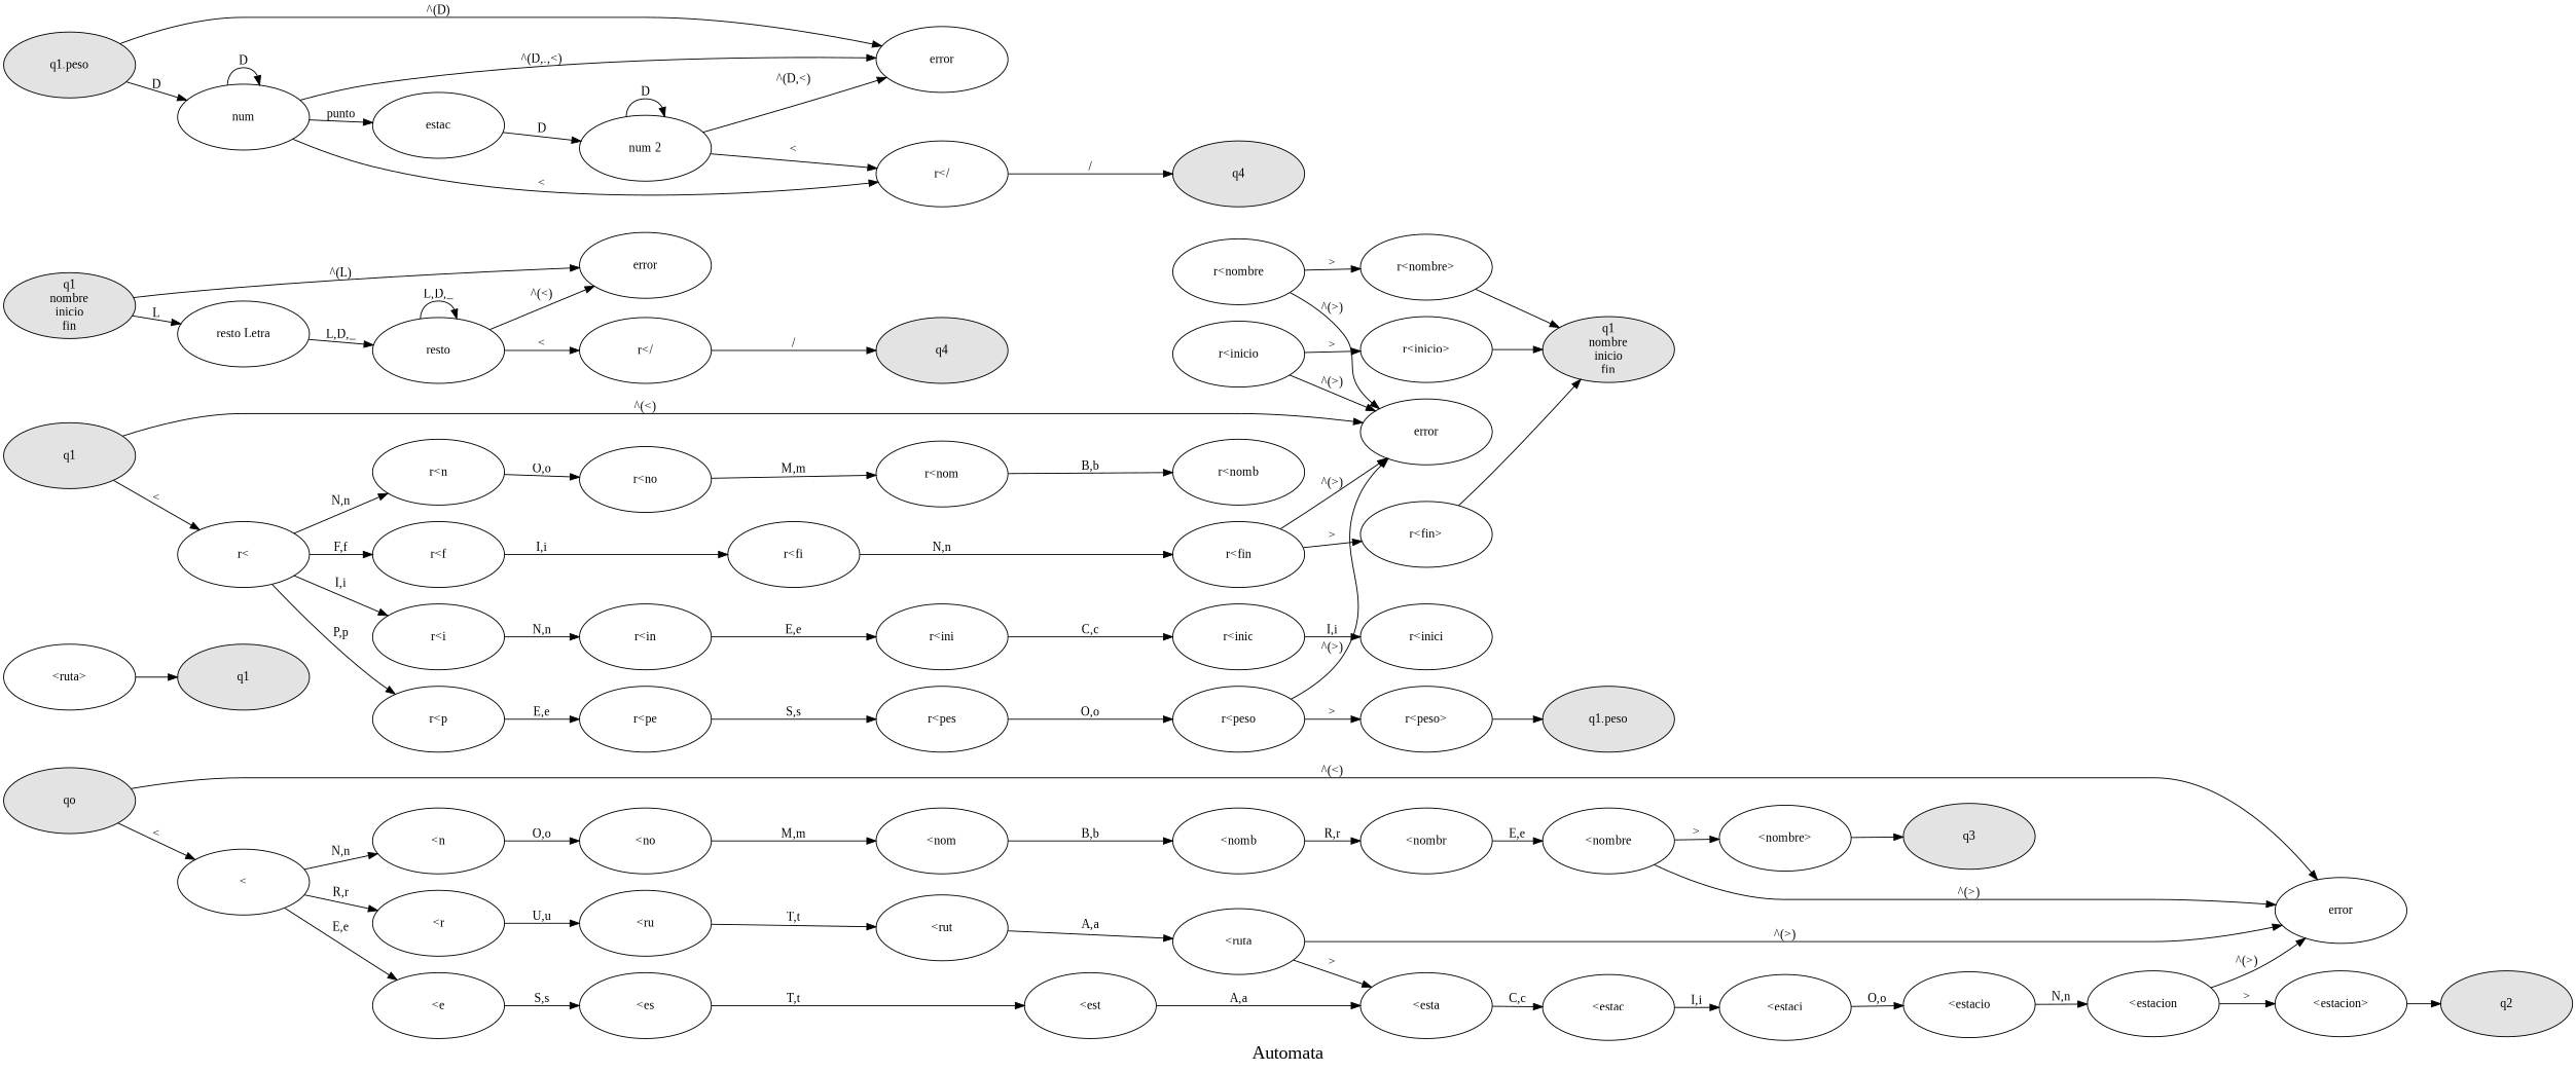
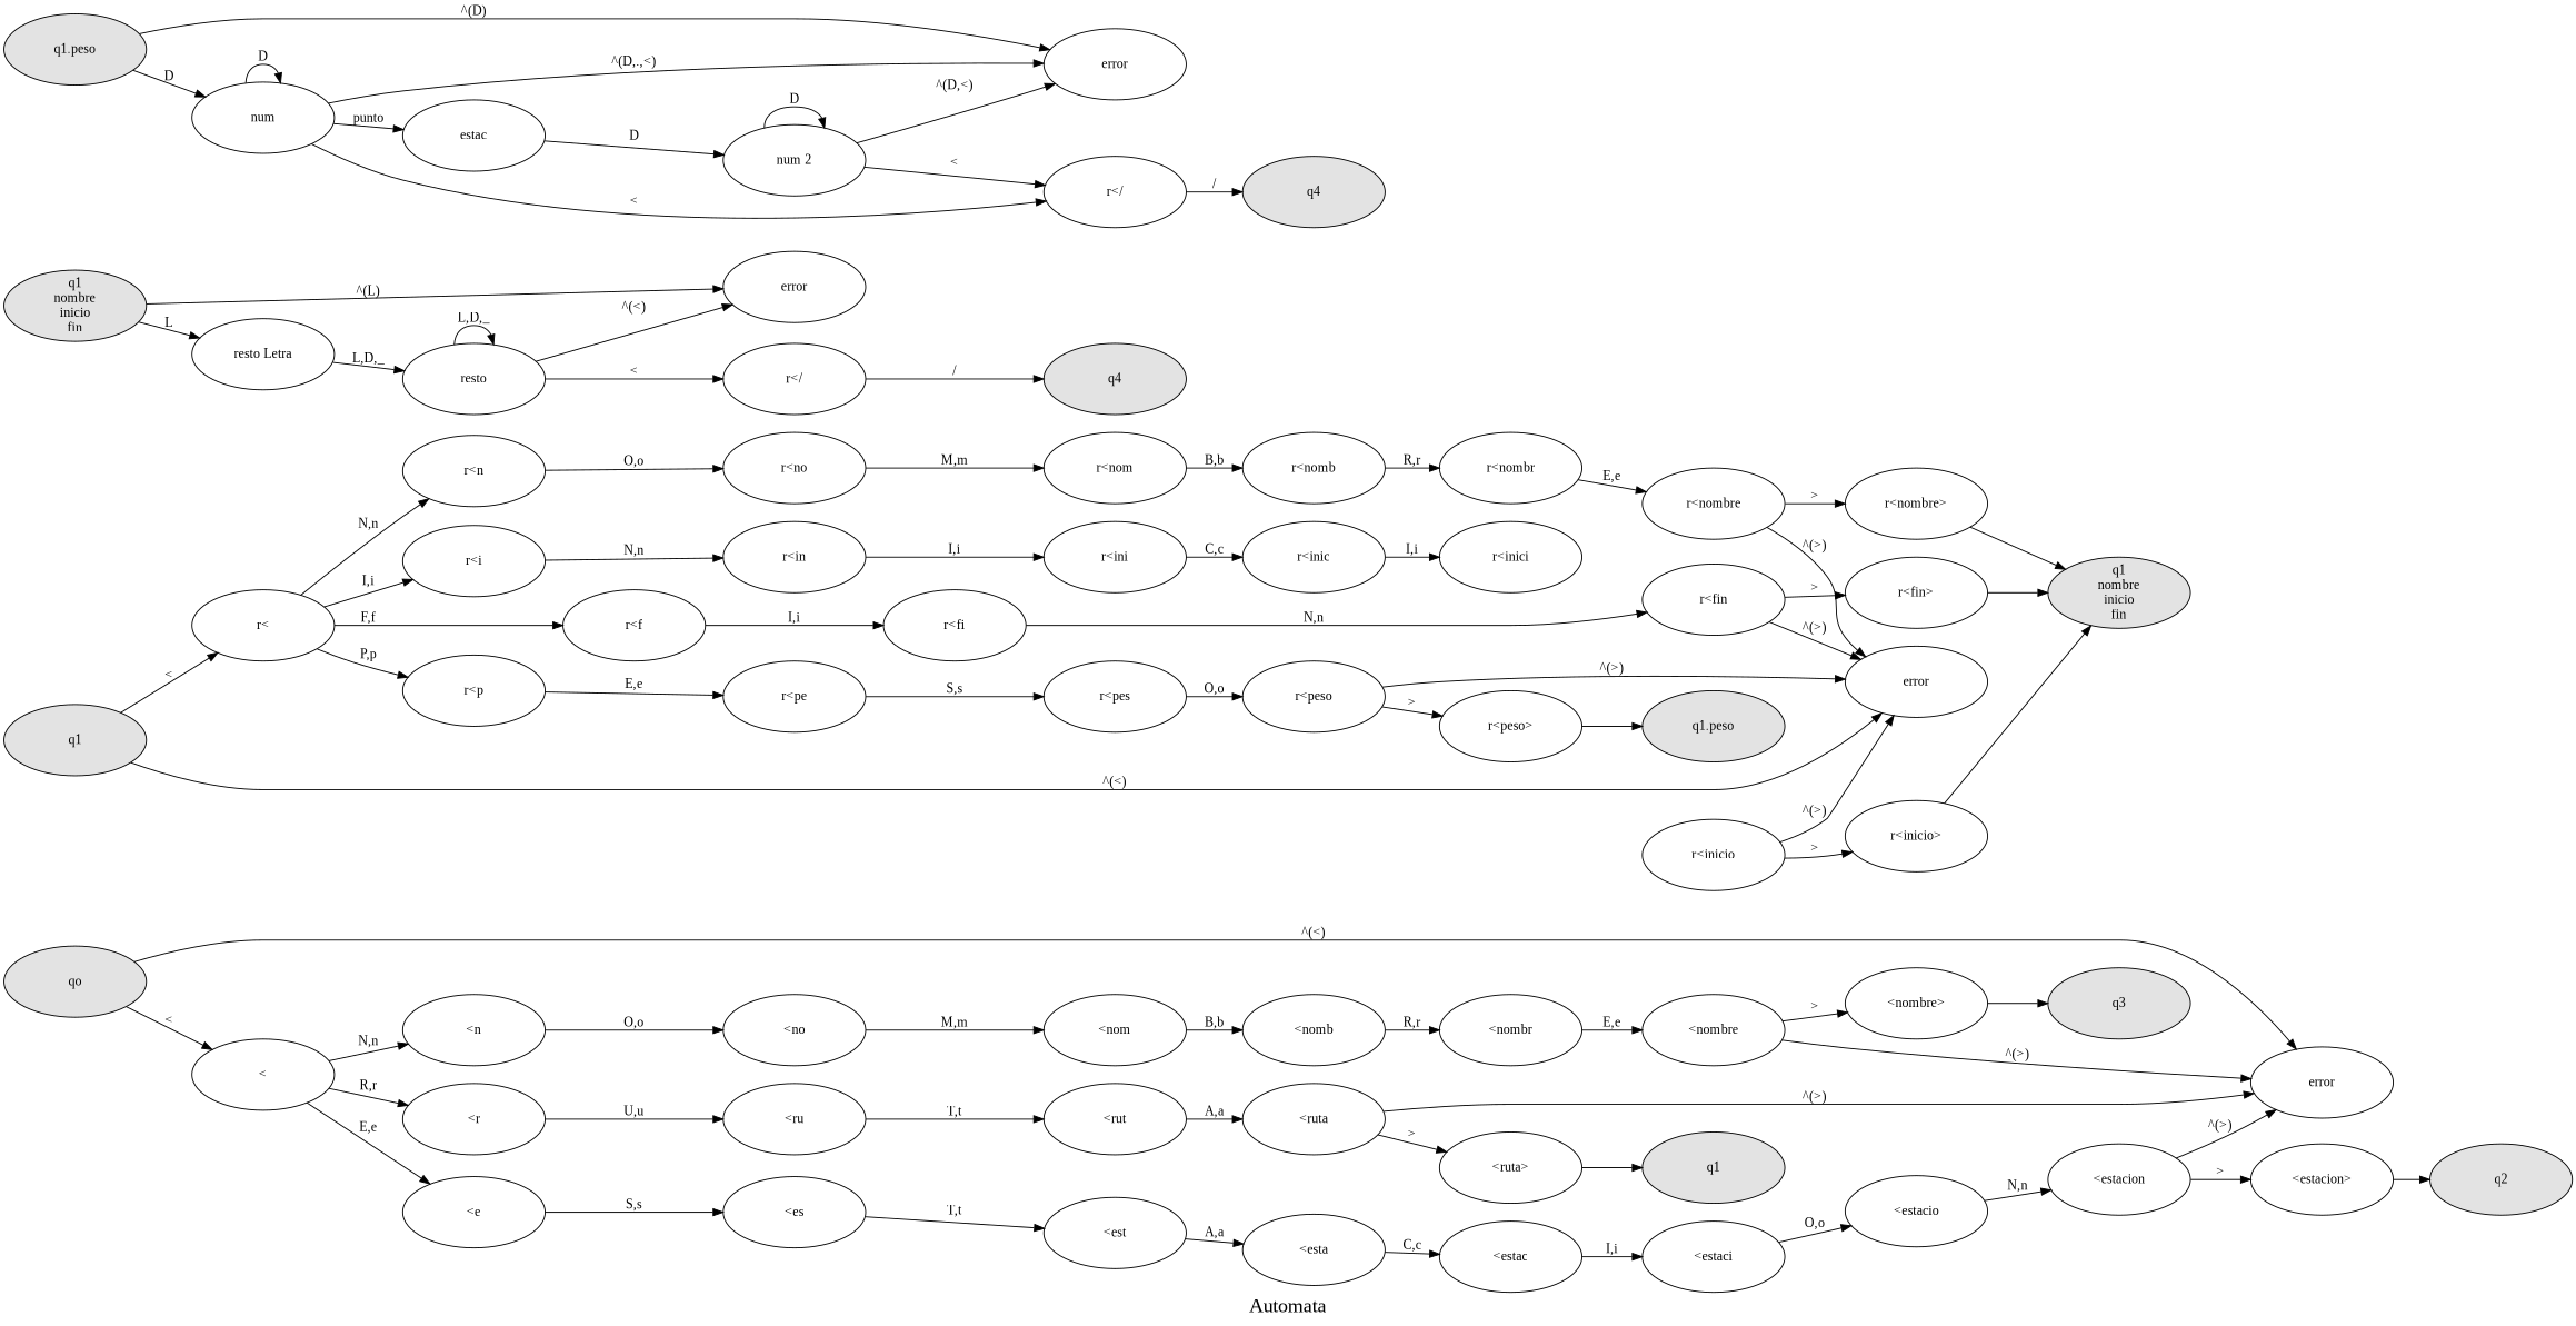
  digraph {
    fontname="Liberation Serif"
    fontsize=20
    label=Automata
    rankdir=LR
    node [color=black fixedsize=true fontname="Liberation Serif" shape=oval]
    edge [fontname="Liberation Serif"]
    n1 [height=1 label=error width=2]
    n2 [fillcolor="#E3E3E3" height=1 label=qo style=filled width=2]
    n3 [height=1 label="<" width=2]
    n4 [height=1 label="<r" width=2]
    n5 [height=1 label="<e" width=2]
    n6 [height=1 label="<n" width=2]
    n7 [fillcolor="#E3E3E3" height=1 label=q1 style=filled width=2]
    n8 [fillcolor="#E3E3E3" height=1 label="q1\nnombre\ninicio\nfin" style=filled width=2]
    n9 [fillcolor="#E3E3E3" height=1 label="q1.peso" style=filled width=2]
    n10 [fillcolor="#E3E3E3" height=1 label=q2 style=filled width=2]
    n11 [fillcolor="#E3E3E3" height=1 label=q3 style=filled width=2]
    n12 [height=1 label="<ru" width=2]
    n13 [height=1 label="<es" width=2]
    n14 [height=1 label="<no" width=2]
    n15 [height=1 label="<rut" width=2]
    n16 [height=1 label="<ruta" width=2]
    n17 [height=1 label="\<ruta\>" width=2]
    n18 [height=1 label="<est" width=2]
    n19 [height=1 label="<esta" width=2]
    n20 [height=1 label="<estac" width=2]
    n21 [height=1 label="<estaci" width=2]
    n22 [height=1 label="<estacio" width=2]
    n23 [height=1 label="<estacion" width=2]
    n24 [height=1 label="\<estacion\>" width=2]
    n25 [height=1 label="<nom" width=2]
    n26 [height=1 label="<nomb" width=2]
    n27 [height=1 label="<nombr" width=2]
    n28 [height=1 label="<nombre" width=2]
    n29 [height=1 label="\<nombre\>" width=2]
    n30 [fillcolor="#E3E3E3" height=1 label=q1 style=filled width=2]
    n31 [height=1 label="r<" width=2]
    n32 [height=1 label=error width=2]
    n33 [height=1 label="r<n" width=2]
    n34 [height=1 label="r<i" width=2]
    n35 [height=1 label="r<f" width=2]
    "r<p" [height=1 width=2]
    n37 [height=1 label="r<no" width=2]
    n38 [height=1 label="r<in" width=2]
    n39 [height=1 label="r<fi" width=2]
    "r<pe" [height=1 width=2]
    n41 [height=1 label="r<nom" width=2]
    n42 [height=1 label="r<nomb" width=2]
+   n43 [height=1 label="r<nombr" width=2]
    n44 [height=1 label="r<nombre" width=2]
    n45 [height=1 label="r<nombre>" width=2]
    n46 [height=1 label="r<ini" width=2]
    n47 [height=1 label="r<inic" width=2]
    n48 [height=1 label="r<inici" width=2]
    n49 [height=1 label="r<inicio" width=2]
    n50 [height=1 label="r<inicio>" width=2]
    n51 [height=1 label="r<fin" width=2]
    n52 [height=1 label="r<fin>" width=2]
    "r<pes" [height=1 width=2]
    "r<peso" [height=1 width=2]
    "r<peso>" [height=1 width=2]
    n56 [height=1 label=error width=2]
    n57 [fillcolor="#E3E3E3" height=1 label="q1\nnombre\ninicio\nfin" style=filled width=2]
    n58 [height=1 label="resto Letra" width=2]
    n59 [height=1 label=resto width=2]
    "r</" [height=1 width=2]
    n61 [fillcolor="#E3E3E3" height=1 label=q4 style=filled width=2]
    n62 [height=1 label=error width=2]
    n63 [fillcolor="#E3E3E3" height=1 label="q1.peso" style=filled width=2]
    num [height=1 width=2]
    n65 [height=1 label="r</" width=2]
    n66 [height=1 label=estac width=2]
    n67 [fillcolor="#E3E3E3" height=1 label=q4 style=filled width=2]
    "num 2" [height=1 width=2]
    n2 -> n1 [label="^(<)"]
    n2 -> n3 [label="<"]
    n3 -> n4 [label="R,r"]
    n3 -> n5 [label="E,e"]
    n3 -> n6 [label="N,n"]
    n4 -> n12 [label="U,u"]
    n5 -> n13 [label="S,s"]
    n6 -> n14 [label="O,o"]
    n12 -> n15 [label="T,t"]
    n13 -> n18 [label="T,t"]
    n14 -> n25 [label="M,m"]
    n15 -> n16 [label="A,a"]
    n16 -> n1 [label="^(>)"]
-   n16 -> n19 [label=">"]
+   n16 -> n17 [label=">"]
    n17 -> n7
    n18 -> n19 [label="A,a"]
    n19 -> n20 [label="C,c"]
    n20 -> n21 [label="I,i"]
    n21 -> n22 [label="O,o"]
    n22 -> n23 [label="N,n"]
    n23 -> n1 [label="^(>)"]
    n23 -> n24 [label=">"]
    n24 -> n10
    n25 -> n26 [label="B,b"]
    n26 -> n27 [label="R,r"]
    n27 -> n28 [label="E,e"]
    n28 -> n1 [label="^(>)"]
    n28 -> n29 [label=">"]
    n29 -> n11
    n30 -> n31 [label="<"]
    n30 -> n32 [label="^(<)"]
    n31 -> n33 [label="N,n"]
    n31 -> n34 [label="I,i"]
    n31 -> n35 [label="F,f"]
    n31 -> "r<p" [label="P,p"]
    n33 -> n37 [label="O,o"]
    n34 -> n38 [label="N,n"]
    n35 -> n39 [label="I,i"]
    "r<p" -> "r<pe" [label="E,e"]
    n37 -> n41 [label="M,m"]
-   n38 -> n46 [label="E,e"]
+   n38 -> n46 [label="I,i"]
    n39 -> n51 [label="N,n"]
    "r<pe" -> "r<pes" [label="S,s"]
    n41 -> n42 [label="B,b"]
+   n42 -> n43 [label="R,r"]
+   n43 -> n44 [label="E,e"]
    n44 -> n32 [label="^(>)"]
    n44 -> n45 [label=">"]
    n45 -> n8
    n46 -> n47 [label="C,c"]
    n47 -> n48 [label="I,i"]
    n49 -> n32 [label="^(>)"]
    n49 -> n50 [label=">"]
    n50 -> n8
    n51 -> n32 [label="^(>)"]
    n51 -> n52 [label=">"]
    n52 -> n8
    "r<pes" -> "r<peso" [label="O,o"]
    "r<peso" -> n32 [label="^(>)"]
    "r<peso" -> "r<peso>" [label=">"]
    "r<peso>" -> n9
    n57 -> n56 [label="^(L)"]
    n57 -> n58 [label=L]
    n58 -> n59 [label="L,D,_"]
    n59 -> n56 [label="^(<)"]
    n59 -> n59 [label="L,D,_"]
    n59 -> "r</" [label="<"]
    "r</" -> n61 [label="/"]
    n63 -> n62 [label="^(D)"]
    n63 -> num [label=D]
    num -> n62 [label="^(D,.,<)"]
    num -> num [label=D]
    num -> n65 [label="<"]
    num -> n66 [label=punto]
    n65 -> n67 [label="/"]
    n66 -> "num 2" [label=D]
    "num 2" -> n62 [label="^(D,<)"]
    "num 2" -> n65 [label="<"]
    "num 2" -> "num 2" [label=D]
  }
